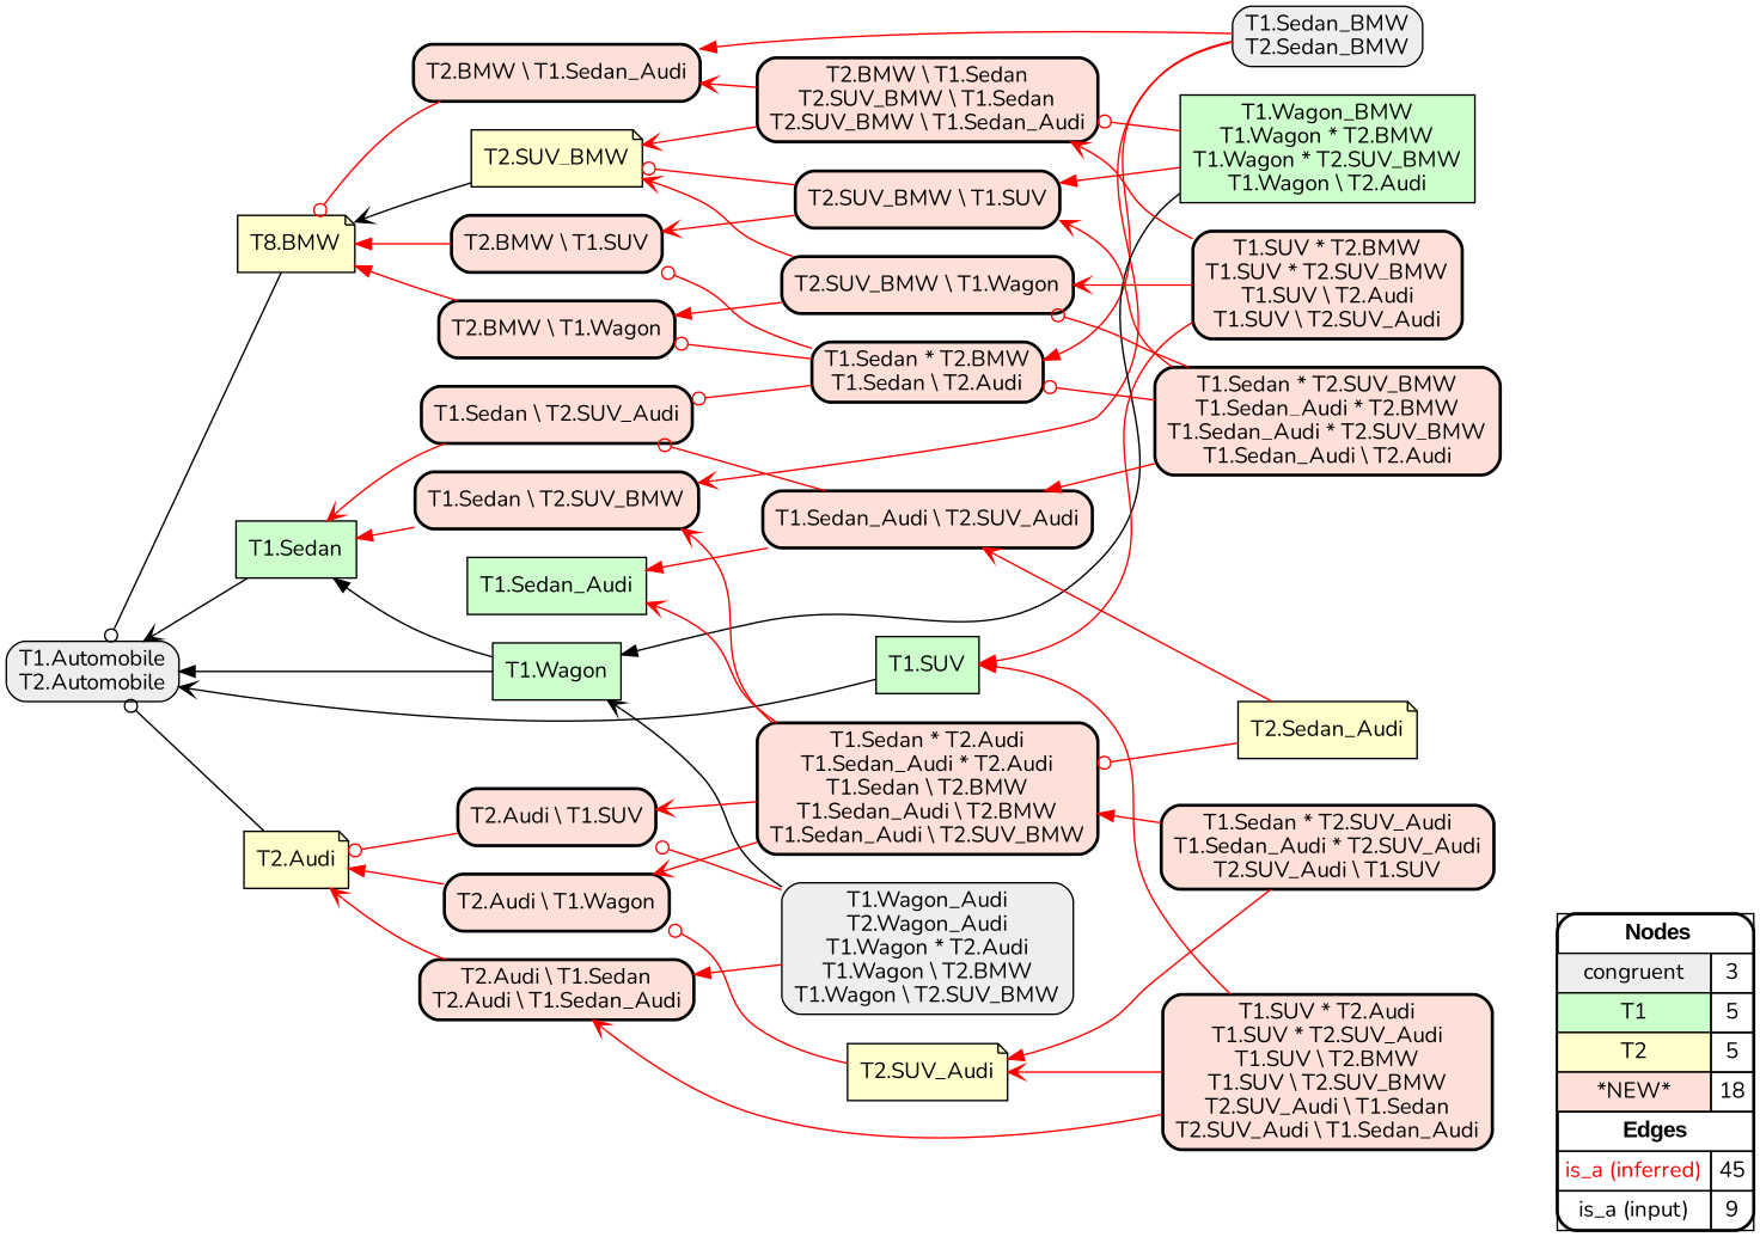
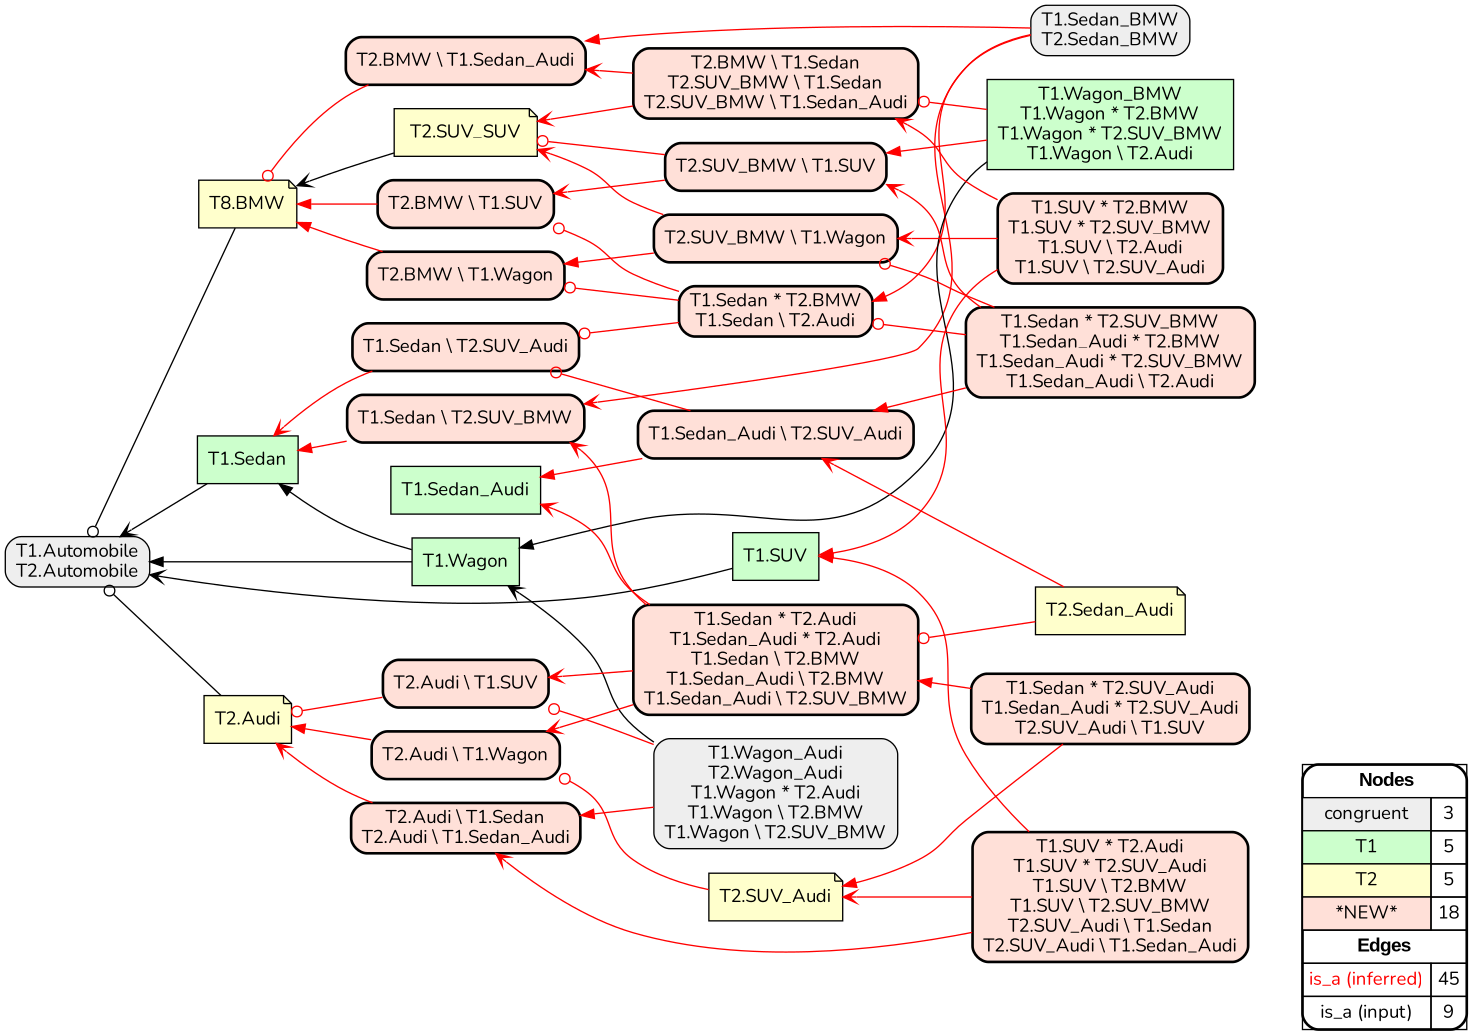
  digraph {
    fontname=Nunito
    rankdir=RL
    node [fillcolor="#FFE0D8" fontname=Nunito shape=box style="filled,rounded,bold"]
    edge [arrowhead=vee color="#FF0000" constraint=true fontname=Nunito penwidth=1 style=solid]
    n1 [fillcolor=white label=<   <TABLE BORDER="0" CELLBORDER="1" CELLSPACING="0" CELLPADDING="4">  <TR> <TD COLSPAN="2"><font face="Arial Black"> Nodes</font></TD> </TR>  <TR>   <TD bgcolor="#EEEEEE" fontname="helvetica">congruent</TD>   <TD>3</TD>   </TR>  <TR>   <TD bgcolor="#CCFFCC" fontname="helvetica">T1</TD>   <TD>5</TD>   </TR>  <TR>   <TD bgcolor="#FFFFCC" fontname="helvetica">T2</TD>   <TD>5</TD>   </TR>  <TR>   <TD bgcolor="#FFE0D8" fontname="helvetica">*NEW*</TD>   <TD>18</TD>   </TR>  <TR> <TD COLSPAN="2"><font face = "Arial Black"> Edges </font></TD> </TR>  <TR>   <TD><font color ="#FF0000">is_a (inferred)</font></TD><TD>45</TD> </TR> <TR>   <TD><font color ="#000000">is_a (input)</font></TD><TD>9</TD> </TR> </TABLE>   > margin=0]
    "T1.Automobile\nT2.Automobile" [fillcolor="#EEEEEE" style="filled,rounded"]
    "T1.Sedan_BMW\nT2.Sedan_BMW" [fillcolor="#EEEEEE" style="filled,rounded"]
    "T1.Sedan * T2.BMW\nT1.Sedan \\ T2.Audi"
    "T2.BMW \\ T1.Sedan_Audi"
    "T1.Sedan \\ T2.SUV_BMW"
    "T2.BMW \\ T1.SUV"
    "T1.Sedan \\ T2.SUV_Audi"
    "T2.BMW \\ T1.Wagon"
    n10 [fillcolor="#FFFFCC" label="T8.BMW" shape=note style=filled]
    "T1.Sedan" [fillcolor="#CCFFCC" style=filled]
    "T1.Wagon_Audi\nT2.Wagon_Audi\nT1.Wagon * T2.Audi\nT1.Wagon \\ T2.BMW\nT1.Wagon \\ T2.SUV_BMW" [fillcolor="#EEEEEE" style="filled,rounded"]
    "T1.Wagon" [fillcolor="#CCFFCC" style=filled]
    "T2.Audi \\ T1.Sedan\nT2.Audi \\ T1.Sedan_Audi"
    "T2.Audi \\ T1.SUV"
    "T2.Audi" [fillcolor="#FFFFCC" shape=note style=filled]
    "T1.Wagon_BMW\nT1.Wagon * T2.BMW\nT1.Wagon * T2.SUV_BMW\nT1.Wagon \\ T2.Audi" [fillcolor="#CCFFCC" style=filled]
    "T2.SUV_BMW \\ T1.SUV"
    "T2.BMW \\ T1.Sedan\nT2.SUV_BMW \\ T1.Sedan\nT2.SUV_BMW \\ T1.Sedan_Audi"
-   "T2.SUV_BMW" [fillcolor="#FFFFCC" shape=note style=filled]
+   "T2.SUV_BMW" [fillcolor="#FFFFCC" shape=note style=filled label="T2.SUV_SUV"]
    "T1.SUV" [fillcolor="#CCFFCC" style=filled]
    "T1.Sedan_Audi" [fillcolor="#CCFFCC" style=filled]
    "T2.SUV_Audi" [fillcolor="#FFFFCC" shape=note style=filled]
    "T2.Audi \\ T1.Wagon"
    "T2.Sedan_Audi" [fillcolor="#FFFFCC" shape=note style=filled]
    "T1.Sedan * T2.Audi\nT1.Sedan_Audi * T2.Audi\nT1.Sedan \\ T2.BMW\nT1.Sedan_Audi \\ T2.BMW\nT1.Sedan_Audi \\ T2.SUV_BMW"
    "T1.Sedan_Audi \\ T2.SUV_Audi"
    "T1.Sedan * T2.SUV_BMW\nT1.Sedan_Audi * T2.BMW\nT1.Sedan_Audi * T2.SUV_BMW\nT1.Sedan_Audi \\ T2.Audi"
    "T2.SUV_BMW \\ T1.Wagon"
    "T1.SUV * T2.BMW\nT1.SUV * T2.SUV_BMW\nT1.SUV \\ T2.Audi\nT1.SUV \\ T2.SUV_Audi"
    "T1.SUV * T2.Audi\nT1.SUV * T2.SUV_Audi\nT1.SUV \\ T2.BMW\nT1.SUV \\ T2.SUV_BMW\nT2.SUV_Audi \\ T1.Sedan\nT2.SUV_Audi \\ T1.Sedan_Audi"
    "T1.Sedan * T2.SUV_Audi\nT1.Sedan_Audi * T2.SUV_Audi\nT2.SUV_Audi \\ T1.SUV"
    subgraph sub_1 {
      rank=source
      n1
    }
    "T1.Sedan_BMW\nT2.Sedan_BMW" -> "T1.Sedan * T2.BMW\nT1.Sedan \\ T2.Audi" [arrowhead=normal]
    "T1.Sedan_BMW\nT2.Sedan_BMW" -> "T2.BMW \\ T1.Sedan_Audi" [arrowhead=normal]
    "T1.Sedan_BMW\nT2.Sedan_BMW" -> "T1.Sedan \\ T2.SUV_BMW"
    "T1.Sedan * T2.BMW\nT1.Sedan \\ T2.Audi" -> "T2.BMW \\ T1.SUV" [arrowhead=odot]
    "T1.Sedan * T2.BMW\nT1.Sedan \\ T2.Audi" -> "T1.Sedan \\ T2.SUV_Audi" [arrowhead=odot]
    "T1.Sedan * T2.BMW\nT1.Sedan \\ T2.Audi" -> "T2.BMW \\ T1.Wagon" [arrowhead=odot]
    "T2.BMW \\ T1.Sedan_Audi" -> n10 [arrowhead=odot]
    "T1.Sedan \\ T2.SUV_BMW" -> "T1.Sedan" [arrowhead=normal]
    "T2.BMW \\ T1.SUV" -> n10 [arrowhead=normal]
    "T1.Sedan \\ T2.SUV_Audi" -> "T1.Sedan"
    "T2.BMW \\ T1.Wagon" -> n10 [arrowhead=normal]
    n10 -> "T1.Automobile\nT2.Automobile" [arrowhead=odot color="#000000"]
    "T1.Sedan" -> "T1.Automobile\nT2.Automobile" [color="#000000"]
    "T1.Wagon_Audi\nT2.Wagon_Audi\nT1.Wagon * T2.Audi\nT1.Wagon \\ T2.BMW\nT1.Wagon \\ T2.SUV_BMW" -> "T1.Wagon" [color="#000000"]
    "T1.Wagon_Audi\nT2.Wagon_Audi\nT1.Wagon * T2.Audi\nT1.Wagon \\ T2.BMW\nT1.Wagon \\ T2.SUV_BMW" -> "T2.Audi \\ T1.Sedan\nT2.Audi \\ T1.Sedan_Audi" [arrowhead=normal]
    "T1.Wagon_Audi\nT2.Wagon_Audi\nT1.Wagon * T2.Audi\nT1.Wagon \\ T2.BMW\nT1.Wagon \\ T2.SUV_BMW" -> "T2.Audi \\ T1.SUV" [arrowhead=odot]
    "T1.Wagon" -> "T1.Automobile\nT2.Automobile" [arrowhead=normal color="#000000"]
    "T1.Wagon" -> "T1.Sedan" [arrowhead=normal color="#000000"]
    "T2.Audi \\ T1.Sedan\nT2.Audi \\ T1.Sedan_Audi" -> "T2.Audi"
    "T2.Audi \\ T1.SUV" -> "T2.Audi" [arrowhead=odot]
    "T2.Audi" -> "T1.Automobile\nT2.Automobile" [arrowhead=odot color="#000000"]
    "T1.Wagon_BMW\nT1.Wagon * T2.BMW\nT1.Wagon * T2.SUV_BMW\nT1.Wagon \\ T2.Audi" -> "T1.Wagon" [arrowhead=normal color="#000000"]
    "T1.Wagon_BMW\nT1.Wagon * T2.BMW\nT1.Wagon * T2.SUV_BMW\nT1.Wagon \\ T2.Audi" -> "T2.SUV_BMW \\ T1.SUV" [arrowhead=normal]
    "T1.Wagon_BMW\nT1.Wagon * T2.BMW\nT1.Wagon * T2.SUV_BMW\nT1.Wagon \\ T2.Audi" -> "T2.BMW \\ T1.Sedan\nT2.SUV_BMW \\ T1.Sedan\nT2.SUV_BMW \\ T1.Sedan_Audi" [arrowhead=odot]
    "T2.SUV_BMW \\ T1.SUV" -> "T2.BMW \\ T1.SUV"
    "T2.SUV_BMW \\ T1.SUV" -> "T2.SUV_BMW" [arrowhead=odot]
    "T2.BMW \\ T1.Sedan\nT2.SUV_BMW \\ T1.Sedan\nT2.SUV_BMW \\ T1.Sedan_Audi" -> "T2.BMW \\ T1.Sedan_Audi"
    "T2.BMW \\ T1.Sedan\nT2.SUV_BMW \\ T1.Sedan\nT2.SUV_BMW \\ T1.Sedan_Audi" -> "T2.SUV_BMW"
    "T2.SUV_BMW" -> n10 [color="#000000"]
    "T1.SUV" -> "T1.Automobile\nT2.Automobile" [color="#000000"]
    "T2.SUV_Audi" -> "T2.Audi \\ T1.Wagon" [arrowhead=odot]
    "T2.Audi \\ T1.Wagon" -> "T2.Audi" [arrowhead=normal]
    "T2.Sedan_Audi" -> "T1.Sedan * T2.Audi\nT1.Sedan_Audi * T2.Audi\nT1.Sedan \\ T2.BMW\nT1.Sedan_Audi \\ T2.BMW\nT1.Sedan_Audi \\ T2.SUV_BMW" [arrowhead=odot]
    "T2.Sedan_Audi" -> "T1.Sedan_Audi \\ T2.SUV_Audi"
    "T1.Sedan * T2.Audi\nT1.Sedan_Audi * T2.Audi\nT1.Sedan \\ T2.BMW\nT1.Sedan_Audi \\ T2.BMW\nT1.Sedan_Audi \\ T2.SUV_BMW" -> "T1.Sedan \\ T2.SUV_BMW"
    "T1.Sedan * T2.Audi\nT1.Sedan_Audi * T2.Audi\nT1.Sedan \\ T2.BMW\nT1.Sedan_Audi \\ T2.BMW\nT1.Sedan_Audi \\ T2.SUV_BMW" -> "T2.Audi \\ T1.SUV"
    "T1.Sedan * T2.Audi\nT1.Sedan_Audi * T2.Audi\nT1.Sedan \\ T2.BMW\nT1.Sedan_Audi \\ T2.BMW\nT1.Sedan_Audi \\ T2.SUV_BMW" -> "T1.Sedan_Audi"
    "T1.Sedan * T2.Audi\nT1.Sedan_Audi * T2.Audi\nT1.Sedan \\ T2.BMW\nT1.Sedan_Audi \\ T2.BMW\nT1.Sedan_Audi \\ T2.SUV_BMW" -> "T2.Audi \\ T1.Wagon"
    "T1.Sedan_Audi \\ T2.SUV_Audi" -> "T1.Sedan \\ T2.SUV_Audi" [arrowhead=odot]
    "T1.Sedan_Audi \\ T2.SUV_Audi" -> "T1.Sedan_Audi" [arrowhead=normal]
    "T1.Sedan * T2.SUV_BMW\nT1.Sedan_Audi * T2.BMW\nT1.Sedan_Audi * T2.SUV_BMW\nT1.Sedan_Audi \\ T2.Audi" -> "T1.Sedan * T2.BMW\nT1.Sedan \\ T2.Audi" [arrowhead=odot]
    "T1.Sedan * T2.SUV_BMW\nT1.Sedan_Audi * T2.BMW\nT1.Sedan_Audi * T2.SUV_BMW\nT1.Sedan_Audi \\ T2.Audi" -> "T2.SUV_BMW \\ T1.SUV"
    "T1.Sedan * T2.SUV_BMW\nT1.Sedan_Audi * T2.BMW\nT1.Sedan_Audi * T2.SUV_BMW\nT1.Sedan_Audi \\ T2.Audi" -> "T1.Sedan_Audi \\ T2.SUV_Audi" [arrowhead=normal]
    "T1.Sedan * T2.SUV_BMW\nT1.Sedan_Audi * T2.BMW\nT1.Sedan_Audi * T2.SUV_BMW\nT1.Sedan_Audi \\ T2.Audi" -> "T2.SUV_BMW \\ T1.Wagon" [arrowhead=odot]
    "T2.SUV_BMW \\ T1.Wagon" -> "T2.BMW \\ T1.Wagon" [arrowhead=normal]
    "T2.SUV_BMW \\ T1.Wagon" -> "T2.SUV_BMW"
    "T1.SUV * T2.BMW\nT1.SUV * T2.SUV_BMW\nT1.SUV \\ T2.Audi\nT1.SUV \\ T2.SUV_Audi" -> "T2.BMW \\ T1.Sedan\nT2.SUV_BMW \\ T1.Sedan\nT2.SUV_BMW \\ T1.Sedan_Audi"
    "T1.SUV * T2.BMW\nT1.SUV * T2.SUV_BMW\nT1.SUV \\ T2.Audi\nT1.SUV \\ T2.SUV_Audi" -> "T1.SUV" [arrowhead=normal]
    "T1.SUV * T2.BMW\nT1.SUV * T2.SUV_BMW\nT1.SUV \\ T2.Audi\nT1.SUV \\ T2.SUV_Audi" -> "T2.SUV_BMW \\ T1.Wagon"
    "T1.SUV * T2.Audi\nT1.SUV * T2.SUV_Audi\nT1.SUV \\ T2.BMW\nT1.SUV \\ T2.SUV_BMW\nT2.SUV_Audi \\ T1.Sedan\nT2.SUV_Audi \\ T1.Sedan_Audi" -> "T2.Audi \\ T1.Sedan\nT2.Audi \\ T1.Sedan_Audi"
    "T1.SUV * T2.Audi\nT1.SUV * T2.SUV_Audi\nT1.SUV \\ T2.BMW\nT1.SUV \\ T2.SUV_BMW\nT2.SUV_Audi \\ T1.Sedan\nT2.SUV_Audi \\ T1.Sedan_Audi" -> "T1.SUV" [arrowhead=normal]
    "T1.SUV * T2.Audi\nT1.SUV * T2.SUV_Audi\nT1.SUV \\ T2.BMW\nT1.SUV \\ T2.SUV_BMW\nT2.SUV_Audi \\ T1.Sedan\nT2.SUV_Audi \\ T1.Sedan_Audi" -> "T2.SUV_Audi"
    "T1.Sedan * T2.SUV_Audi\nT1.Sedan_Audi * T2.SUV_Audi\nT2.SUV_Audi \\ T1.SUV" -> "T2.SUV_Audi" [arrowhead=normal]
    "T1.Sedan * T2.SUV_Audi\nT1.Sedan_Audi * T2.SUV_Audi\nT2.SUV_Audi \\ T1.SUV" -> "T1.Sedan * T2.Audi\nT1.Sedan_Audi * T2.Audi\nT1.Sedan \\ T2.BMW\nT1.Sedan_Audi \\ T2.BMW\nT1.Sedan_Audi \\ T2.SUV_BMW" [arrowhead=normal]
  }
